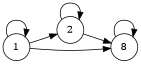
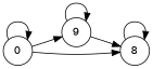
  digraph {
    rankdir=LR
    node [shape=circle]
-   1
-   2
+   1 [label=0]
+   2 [label=9]
    n3 [label=8]
    1 -> 1
    1 -> 2
    1 -> n3
    2 -> 2
    2 -> n3
    n3 -> n3
  }
